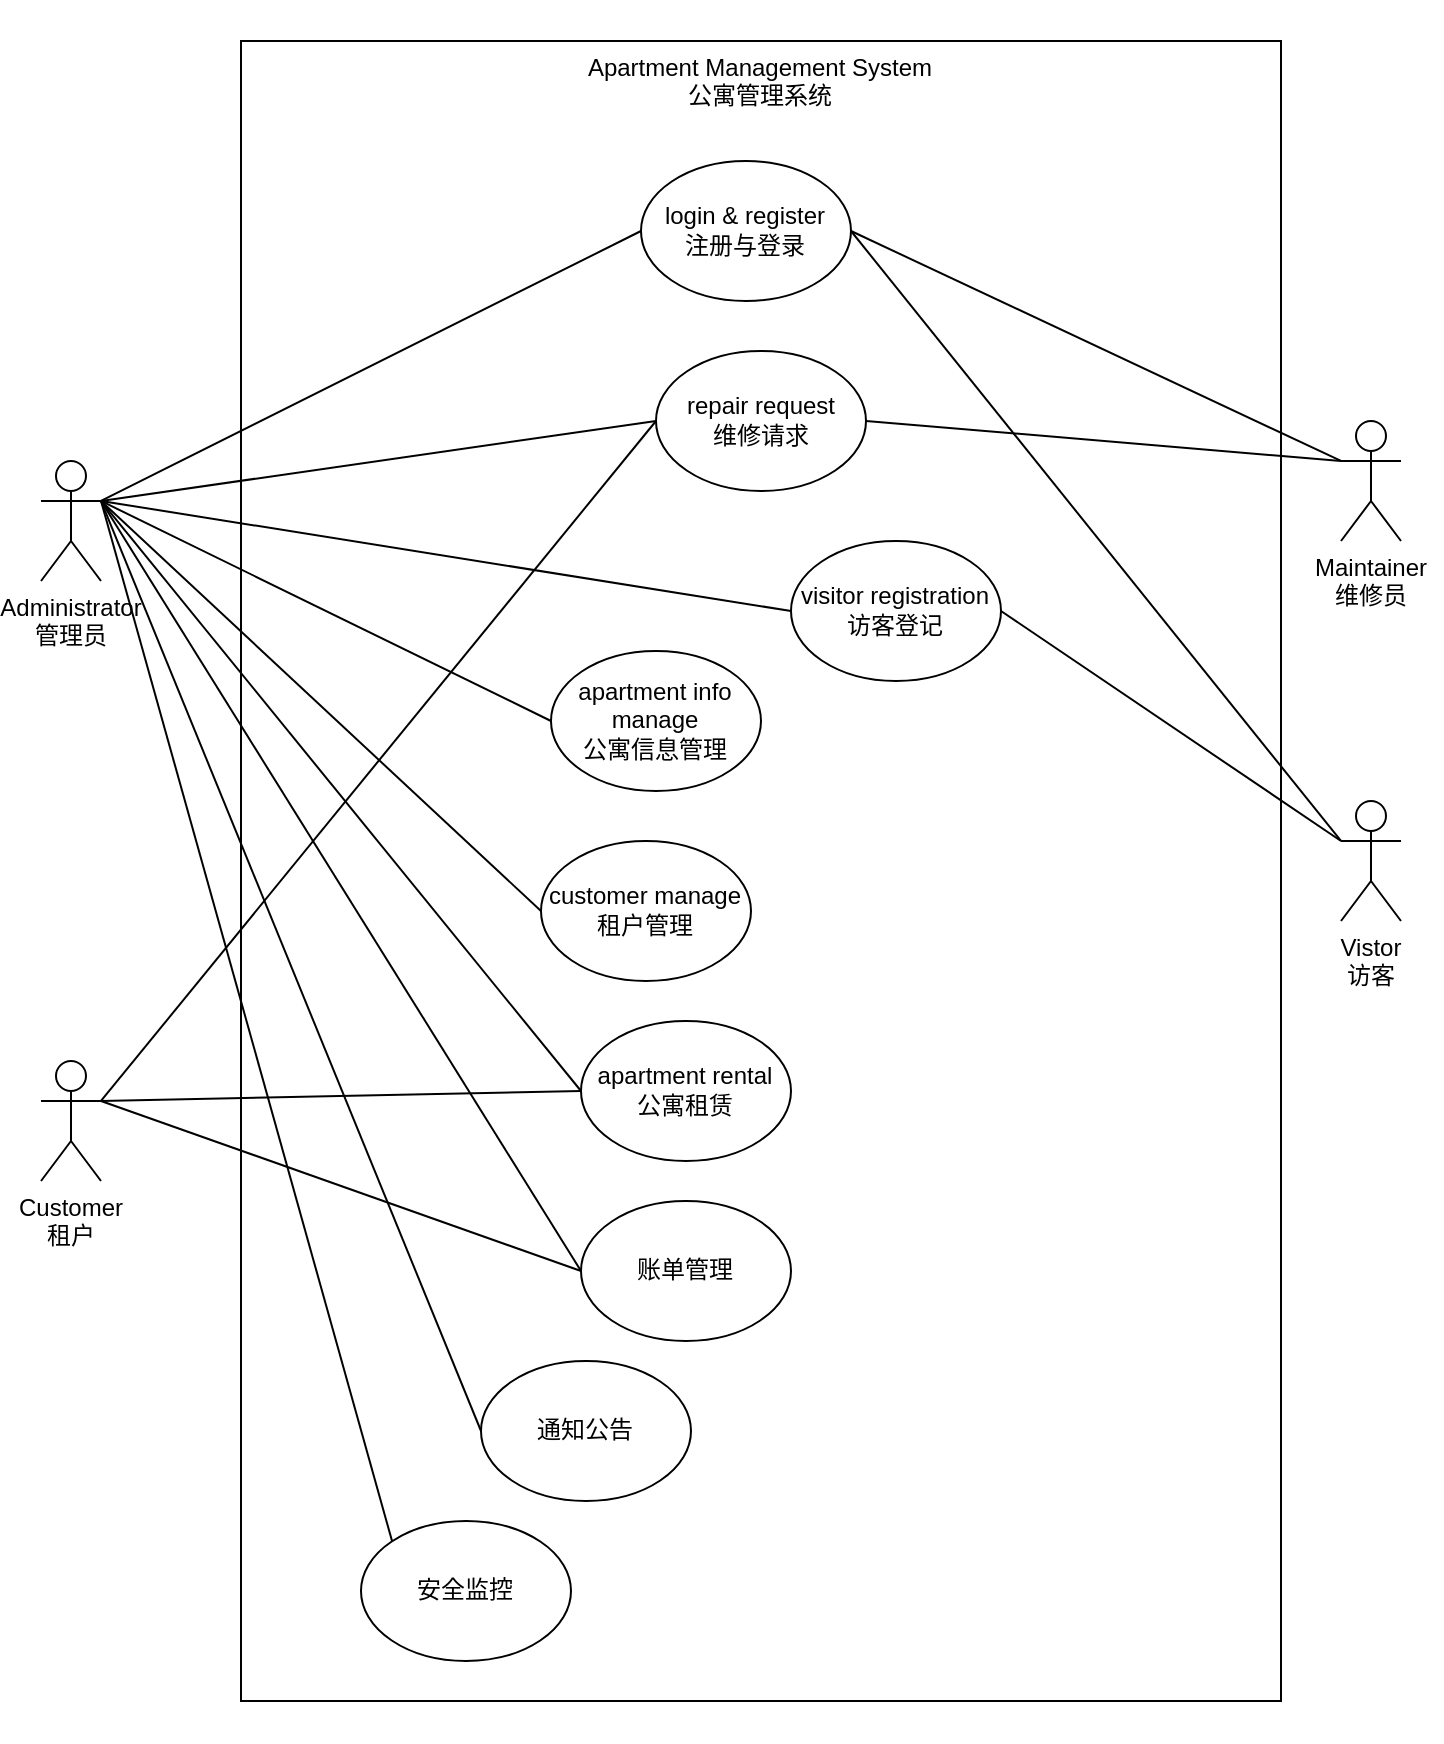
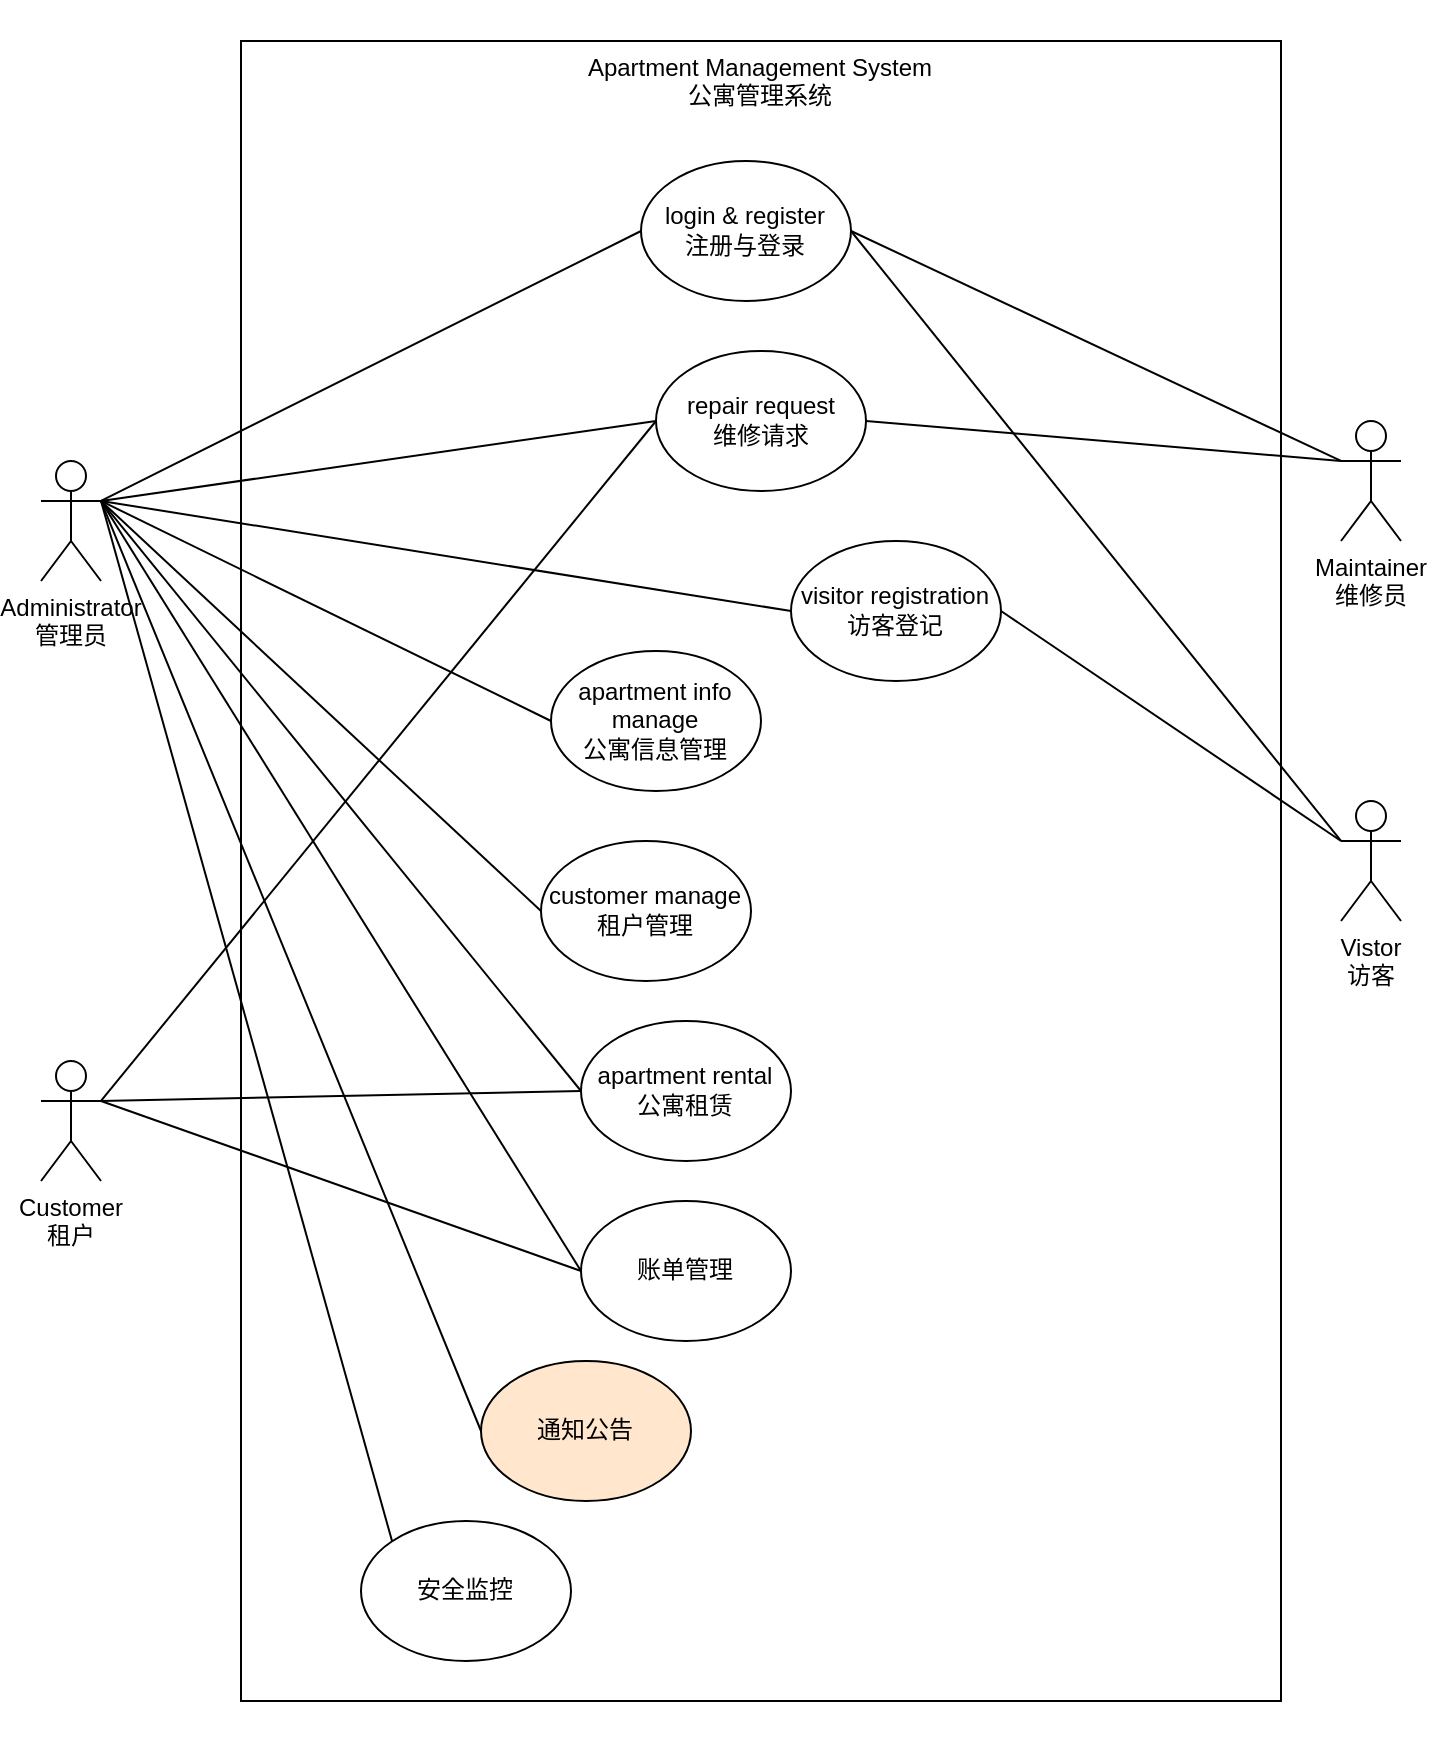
  <mxCell id="0" />
  <mxCell id="1" parent="0" />
  <mxCell id="2" value="&lt;span data-slate-fragment=&quot;JTVCJTdCJTIydHlwZSUyMiUzQSUyMnBhcmFncmFwaCUyMiUyQyUyMmNoaWxkcmVuJTIyJTNBJTVCJTdCJTIydGV4dCUyMiUzQSUyMkFwYXJ0bWVudCUyME1hbmFnZW1lbnQlMjBTeXN0ZW0lMjIlMkMlMjJzZW50ZW5jZSUyMiUzQTAlMkMlMjJjaGlsZFNlbnRlbmNlJTIyJTNBMCU3RCU1RCU3RCU1RA==&quot; style=&quot;white-space: pre;&quot;&gt;Apartment Management System&lt;/span&gt;&lt;div&gt;公寓管理系统&lt;/div&gt;" style="rounded=0;whiteSpace=wrap;html=1;verticalAlign=top;horizontal=1;" vertex="1" parent="1"><mxGeometry x="120" y="20" width="520" height="830" as="geometry" /></mxCell>
  <mxCell id="3" style="rounded=0;orthogonalLoop=1;jettySize=auto;html=1;entryX=0;entryY=0.5;entryDx=0;entryDy=0;endArrow=none;endFill=0;exitX=1;exitY=0.333;exitDx=0;exitDy=0;exitPerimeter=0;" edge="1" parent="1" source="4" target="8"><mxGeometry relative="1" as="geometry" /></mxCell>
  <mxCell id="4" value="Administrator&lt;br&gt;管理员" style="shape=umlActor;verticalLabelPosition=bottom;verticalAlign=top;html=1;outlineConnect=0;" vertex="1" parent="1"><mxGeometry x="20" y="230" width="30" height="60" as="geometry" /></mxCell>
  <mxCell id="5" value="&lt;div&gt;Customer&lt;/div&gt;&lt;div&gt;租户&lt;br&gt;&lt;/div&gt;" style="shape=umlActor;verticalLabelPosition=bottom;verticalAlign=top;html=1;outlineConnect=0;" vertex="1" parent="1"><mxGeometry x="20" y="530" width="30" height="60" as="geometry" /></mxCell>
  <mxCell id="6" value="&lt;div&gt;Vistor&lt;/div&gt;&lt;div&gt;访客&lt;br&gt;&lt;/div&gt;" style="shape=umlActor;verticalLabelPosition=bottom;verticalAlign=top;html=1;outlineConnect=0;" vertex="1" parent="1"><mxGeometry x="670" y="400" width="30" height="60" as="geometry" /></mxCell>
  <mxCell id="7" value="&lt;div&gt;Maintainer&lt;/div&gt;&lt;div&gt;维修员&lt;br&gt;&lt;/div&gt;" style="shape=umlActor;verticalLabelPosition=bottom;verticalAlign=top;html=1;outlineConnect=0;" vertex="1" parent="1"><mxGeometry x="670" y="210" width="30" height="60" as="geometry" /></mxCell>
  <mxCell id="8" value="&lt;div&gt;login &amp;amp; register&lt;br&gt;&lt;/div&gt;&lt;div&gt;注册与登录&lt;/div&gt;" style="ellipse;whiteSpace=wrap;html=1;" vertex="1" parent="1"><mxGeometry x="320" y="80" width="105" height="70" as="geometry" /></mxCell>
  <mxCell id="9" style="rounded=0;orthogonalLoop=1;jettySize=auto;html=1;entryX=1;entryY=0.5;entryDx=0;entryDy=0;endArrow=none;endFill=0;exitX=0;exitY=0.333;exitDx=0;exitDy=0;exitPerimeter=0;" edge="1" parent="1" source="7" target="8"><mxGeometry relative="1" as="geometry"><mxPoint x="100" y="368" as="sourcePoint" /><mxPoint x="240" y="160" as="targetPoint" /></mxGeometry></mxCell>
  <mxCell id="10" style="rounded=0;orthogonalLoop=1;jettySize=auto;html=1;entryX=1;entryY=0.5;entryDx=0;entryDy=0;endArrow=none;endFill=0;exitX=0;exitY=0.333;exitDx=0;exitDy=0;exitPerimeter=0;" edge="1" parent="1" source="6" target="8"><mxGeometry relative="1" as="geometry"><mxPoint x="670" y="220" as="sourcePoint" /><mxPoint x="360" y="160" as="targetPoint" /></mxGeometry></mxCell>
  <mxCell id="11" value="&lt;div&gt;apartment info manage&lt;br&gt;&lt;/div&gt;&lt;div&gt;公寓信息管理&lt;/div&gt;" style="ellipse;whiteSpace=wrap;html=1;" vertex="1" parent="1"><mxGeometry x="275" y="325" width="105" height="70" as="geometry" /></mxCell>
  <mxCell id="12" style="rounded=0;orthogonalLoop=1;jettySize=auto;html=1;entryX=0;entryY=0.5;entryDx=0;entryDy=0;endArrow=none;endFill=0;exitX=1;exitY=0.333;exitDx=0;exitDy=0;exitPerimeter=0;" edge="1" parent="1" source="4" target="11"><mxGeometry relative="1" as="geometry"><mxPoint x="100" y="220" as="sourcePoint" /><mxPoint x="240" y="160" as="targetPoint" /></mxGeometry></mxCell>
  <mxCell id="13" value="&lt;div&gt;customer manage&lt;br&gt;&lt;/div&gt;&lt;div&gt;租户管理&lt;/div&gt;" style="ellipse;whiteSpace=wrap;html=1;" vertex="1" parent="1"><mxGeometry x="270" y="420" width="105" height="70" as="geometry" /></mxCell>
  <mxCell id="14" style="rounded=0;orthogonalLoop=1;jettySize=auto;html=1;entryX=0;entryY=0.5;entryDx=0;entryDy=0;endArrow=none;endFill=0;exitX=1;exitY=0.333;exitDx=0;exitDy=0;exitPerimeter=0;" edge="1" parent="1" source="4" target="13"><mxGeometry relative="1" as="geometry"><mxPoint x="100" y="220" as="sourcePoint" /><mxPoint x="240" y="260" as="targetPoint" /></mxGeometry></mxCell>
  <mxCell id="15" value="&lt;div&gt;visitor registration&lt;/div&gt;&lt;div&gt;访客登记&lt;/div&gt;" style="ellipse;whiteSpace=wrap;html=1;" vertex="1" parent="1"><mxGeometry x="395" y="270" width="105" height="70" as="geometry" /></mxCell>
  <mxCell id="16" style="rounded=0;orthogonalLoop=1;jettySize=auto;html=1;entryX=0;entryY=0.5;entryDx=0;entryDy=0;endArrow=none;endFill=0;exitX=1;exitY=0.333;exitDx=0;exitDy=0;exitPerimeter=0;" edge="1" parent="1" source="5" target="18"><mxGeometry relative="1" as="geometry"><mxPoint x="100" y="380" as="sourcePoint" /><mxPoint x="240" y="160" as="targetPoint" /></mxGeometry></mxCell>
  <mxCell id="17" style="rounded=0;orthogonalLoop=1;jettySize=auto;html=1;entryX=1;entryY=0.5;entryDx=0;entryDy=0;endArrow=none;endFill=0;exitX=0;exitY=0.333;exitDx=0;exitDy=0;exitPerimeter=0;" edge="1" parent="1" source="6" target="15"><mxGeometry relative="1" as="geometry"><mxPoint x="670" y="430" as="sourcePoint" /><mxPoint x="360" y="210" as="targetPoint" /></mxGeometry></mxCell>
  <mxCell id="18" value="repair request&lt;br&gt;&lt;div&gt;维修请求&lt;/div&gt;" style="ellipse;whiteSpace=wrap;html=1;" vertex="1" parent="1"><mxGeometry x="327.5" y="175" width="105" height="70" as="geometry" /></mxCell>
  <mxCell id="19" style="rounded=0;orthogonalLoop=1;jettySize=auto;html=1;entryX=0;entryY=0.5;entryDx=0;entryDy=0;endArrow=none;endFill=0;exitX=1;exitY=0.333;exitDx=0;exitDy=0;exitPerimeter=0;" edge="1" parent="1" source="4" target="15"><mxGeometry relative="1" as="geometry"><mxPoint x="110" y="210" as="sourcePoint" /><mxPoint x="330" y="295" as="targetPoint" /></mxGeometry></mxCell>
  <mxCell id="20" value="&lt;div&gt;&lt;span data-slate-fragment=&quot;JTVCJTdCJTIydHlwZSUyMiUzQSUyMnBhcmFncmFwaCUyMiUyQyUyMmNoaWxkcmVuJTIyJTNBJTVCJTdCJTIydGV4dCUyMiUzQSUyMkFwYXJ0bWVudCUyMHJlbnRhbCUyMiUyQyUyMnNlbnRlbmNlJTIyJTNBMCUyQyUyMmNoaWxkU2VudGVuY2UlMjIlM0EwJTdEJTVEJTdEJTVE&quot; style=&quot;white-space: pre;&quot;&gt;apartment rental&lt;/span&gt;&lt;/div&gt;&lt;div&gt;公寓租赁&lt;/div&gt;" style="ellipse;whiteSpace=wrap;html=1;" vertex="1" parent="1"><mxGeometry x="290" y="510" width="105" height="70" as="geometry" /></mxCell>
  <mxCell id="21" style="rounded=0;orthogonalLoop=1;jettySize=auto;html=1;entryX=0;entryY=0.5;entryDx=0;entryDy=0;endArrow=none;endFill=0;exitX=1;exitY=0.333;exitDx=0;exitDy=0;exitPerimeter=0;" edge="1" parent="1" source="5" target="20"><mxGeometry relative="1" as="geometry"><mxPoint x="100" y="380" as="sourcePoint" /><mxPoint x="370" y="395" as="targetPoint" /></mxGeometry></mxCell>
  <mxCell id="22" style="rounded=0;orthogonalLoop=1;jettySize=auto;html=1;endArrow=none;endFill=0;entryX=0;entryY=0.5;entryDx=0;entryDy=0;exitX=1;exitY=0.333;exitDx=0;exitDy=0;exitPerimeter=0;" edge="1" parent="1" source="4" target="20"><mxGeometry relative="1" as="geometry"><mxPoint x="92" y="219" as="sourcePoint" /><mxPoint x="232" y="474" as="targetPoint" /></mxGeometry></mxCell>
  <mxCell id="23" style="rounded=0;orthogonalLoop=1;jettySize=auto;html=1;entryX=1;entryY=0.5;entryDx=0;entryDy=0;endArrow=none;endFill=0;exitX=0;exitY=0.333;exitDx=0;exitDy=0;exitPerimeter=0;" edge="1" parent="1" source="7" target="18"><mxGeometry relative="1" as="geometry"><mxPoint x="625" y="250" as="sourcePoint" /><mxPoint x="300" y="165" as="targetPoint" /></mxGeometry></mxCell>
  <mxCell id="24" style="rounded=0;orthogonalLoop=1;jettySize=auto;html=1;entryX=0;entryY=0.5;entryDx=0;entryDy=0;endArrow=none;endFill=0;exitX=1;exitY=0.333;exitDx=0;exitDy=0;exitPerimeter=0;" edge="1" parent="1" source="4" target="18"><mxGeometry relative="1" as="geometry"><mxPoint x="100" y="220" as="sourcePoint" /><mxPoint x="370" y="305" as="targetPoint" /></mxGeometry></mxCell>
  <mxCell id="25" value="账单管理" style="ellipse;whiteSpace=wrap;html=1;" vertex="1" parent="1"><mxGeometry x="290" y="600" width="105" height="70" as="geometry" /></mxCell>
- <mxCell id="26" value="通知公告" style="ellipse;whiteSpace=wrap;html=1;" vertex="1" parent="1"><mxGeometry x="240" y="680" width="105" height="70" as="geometry" /></mxCell>
+ <mxCell id="26" value="通知公告" style="ellipse;whiteSpace=wrap;html=1;fillColor=#ffe6cc;" vertex="1" parent="1"><mxGeometry x="240" y="680" width="105" height="70" as="geometry" /></mxCell>
  <mxCell id="27" style="rounded=0;orthogonalLoop=1;jettySize=auto;html=1;endArrow=none;endFill=0;entryX=0;entryY=0.5;entryDx=0;entryDy=0;exitX=1;exitY=0.333;exitDx=0;exitDy=0;exitPerimeter=0;" edge="1" parent="1" source="4" target="25"><mxGeometry relative="1" as="geometry"><mxPoint x="100" y="220" as="sourcePoint" /><mxPoint x="320" y="545" as="targetPoint" /></mxGeometry></mxCell>
  <mxCell id="28" style="rounded=0;orthogonalLoop=1;jettySize=auto;html=1;endArrow=none;endFill=0;entryX=0;entryY=0.5;entryDx=0;entryDy=0;exitX=1;exitY=0.333;exitDx=0;exitDy=0;exitPerimeter=0;" edge="1" parent="1" source="5" target="25"><mxGeometry relative="1" as="geometry"><mxPoint x="20" y="250" as="sourcePoint" /><mxPoint x="240" y="665" as="targetPoint" /></mxGeometry></mxCell>
  <mxCell id="29" style="rounded=0;orthogonalLoop=1;jettySize=auto;html=1;endArrow=none;endFill=0;entryX=0;entryY=0.5;entryDx=0;entryDy=0;exitX=1;exitY=0.333;exitDx=0;exitDy=0;exitPerimeter=0;" edge="1" parent="1" source="4" target="26"><mxGeometry relative="1" as="geometry"><mxPoint x="100" y="220" as="sourcePoint" /><mxPoint x="320" y="635" as="targetPoint" /></mxGeometry></mxCell>
  <mxCell id="30" value="安全监控" style="ellipse;whiteSpace=wrap;html=1;" vertex="1" parent="1"><mxGeometry x="180" y="760" width="105" height="70" as="geometry" /></mxCell>
  <mxCell id="31" style="rounded=0;orthogonalLoop=1;jettySize=auto;html=1;endArrow=none;endFill=0;entryX=0;entryY=0;entryDx=0;entryDy=0;exitX=1;exitY=0.333;exitDx=0;exitDy=0;exitPerimeter=0;" edge="1" parent="1" source="4" target="30"><mxGeometry relative="1" as="geometry"><mxPoint x="70" y="240" as="sourcePoint" /><mxPoint x="290" y="735" as="targetPoint" /></mxGeometry></mxCell>
